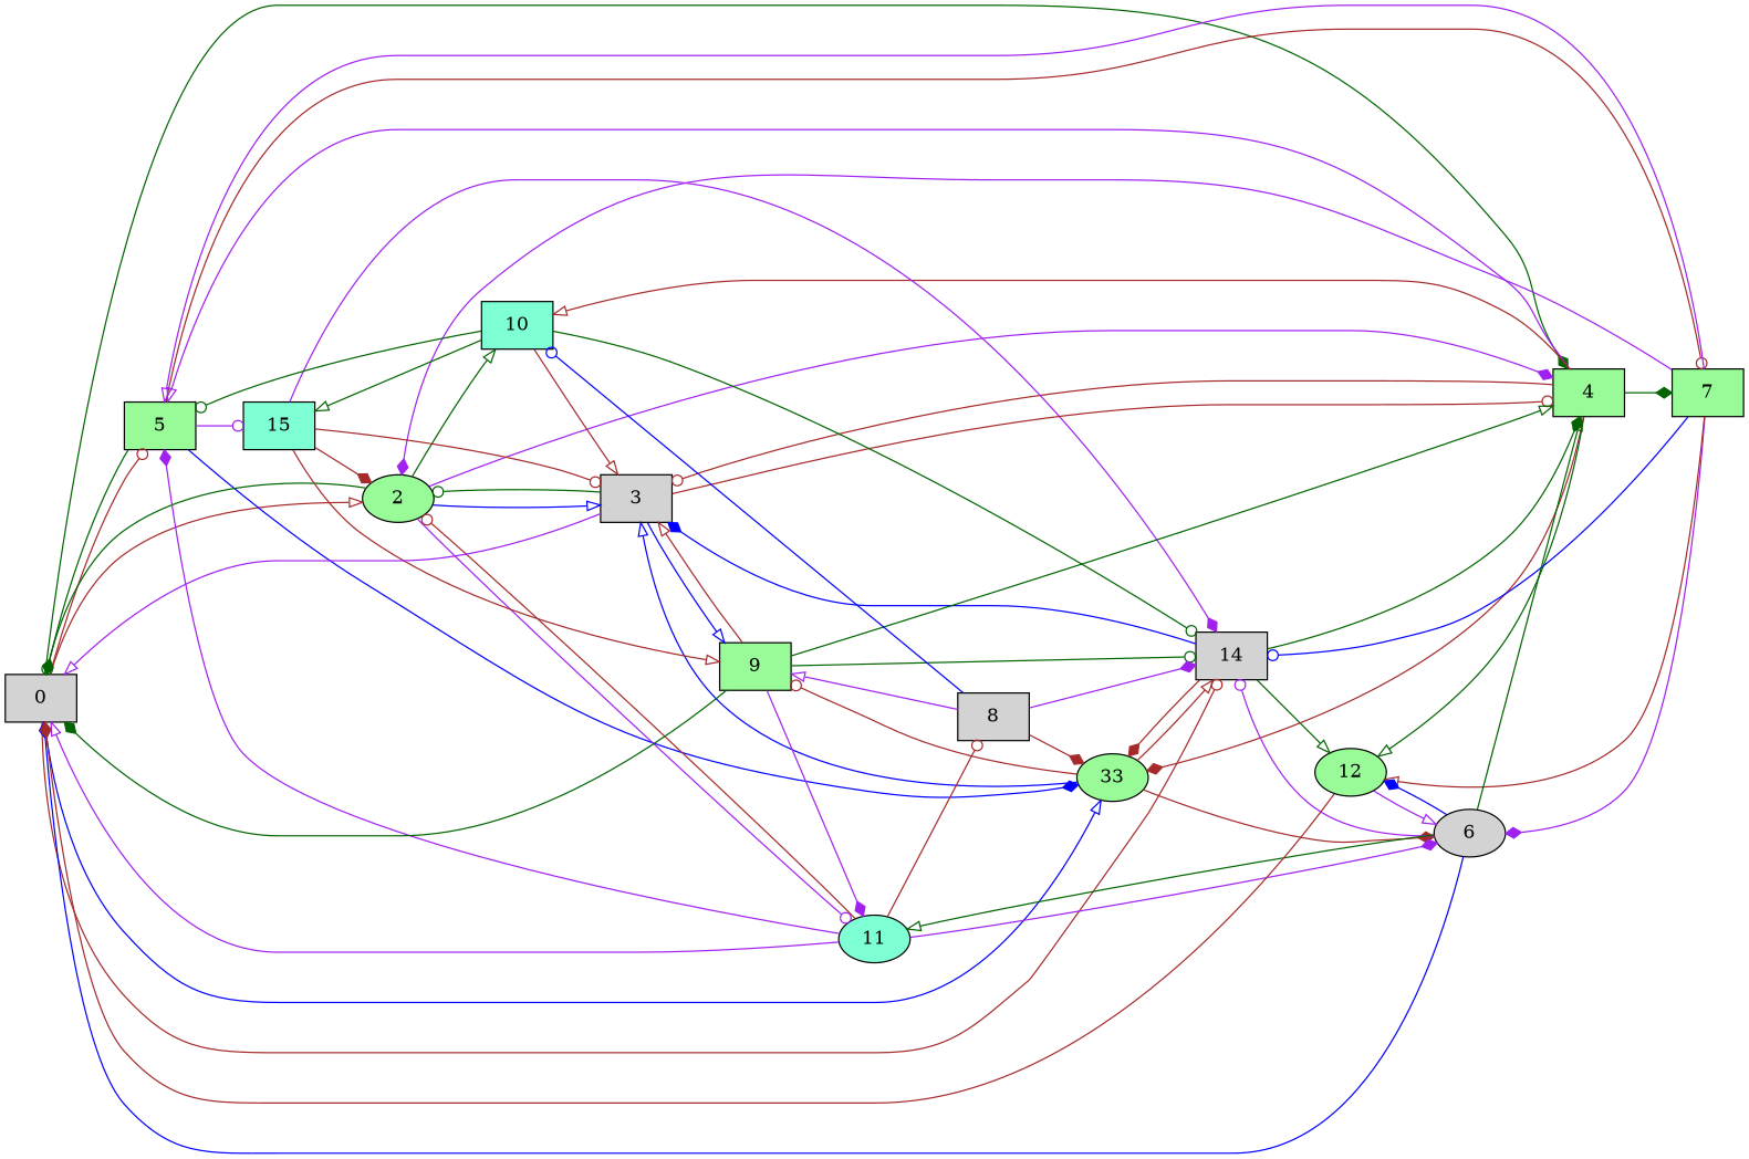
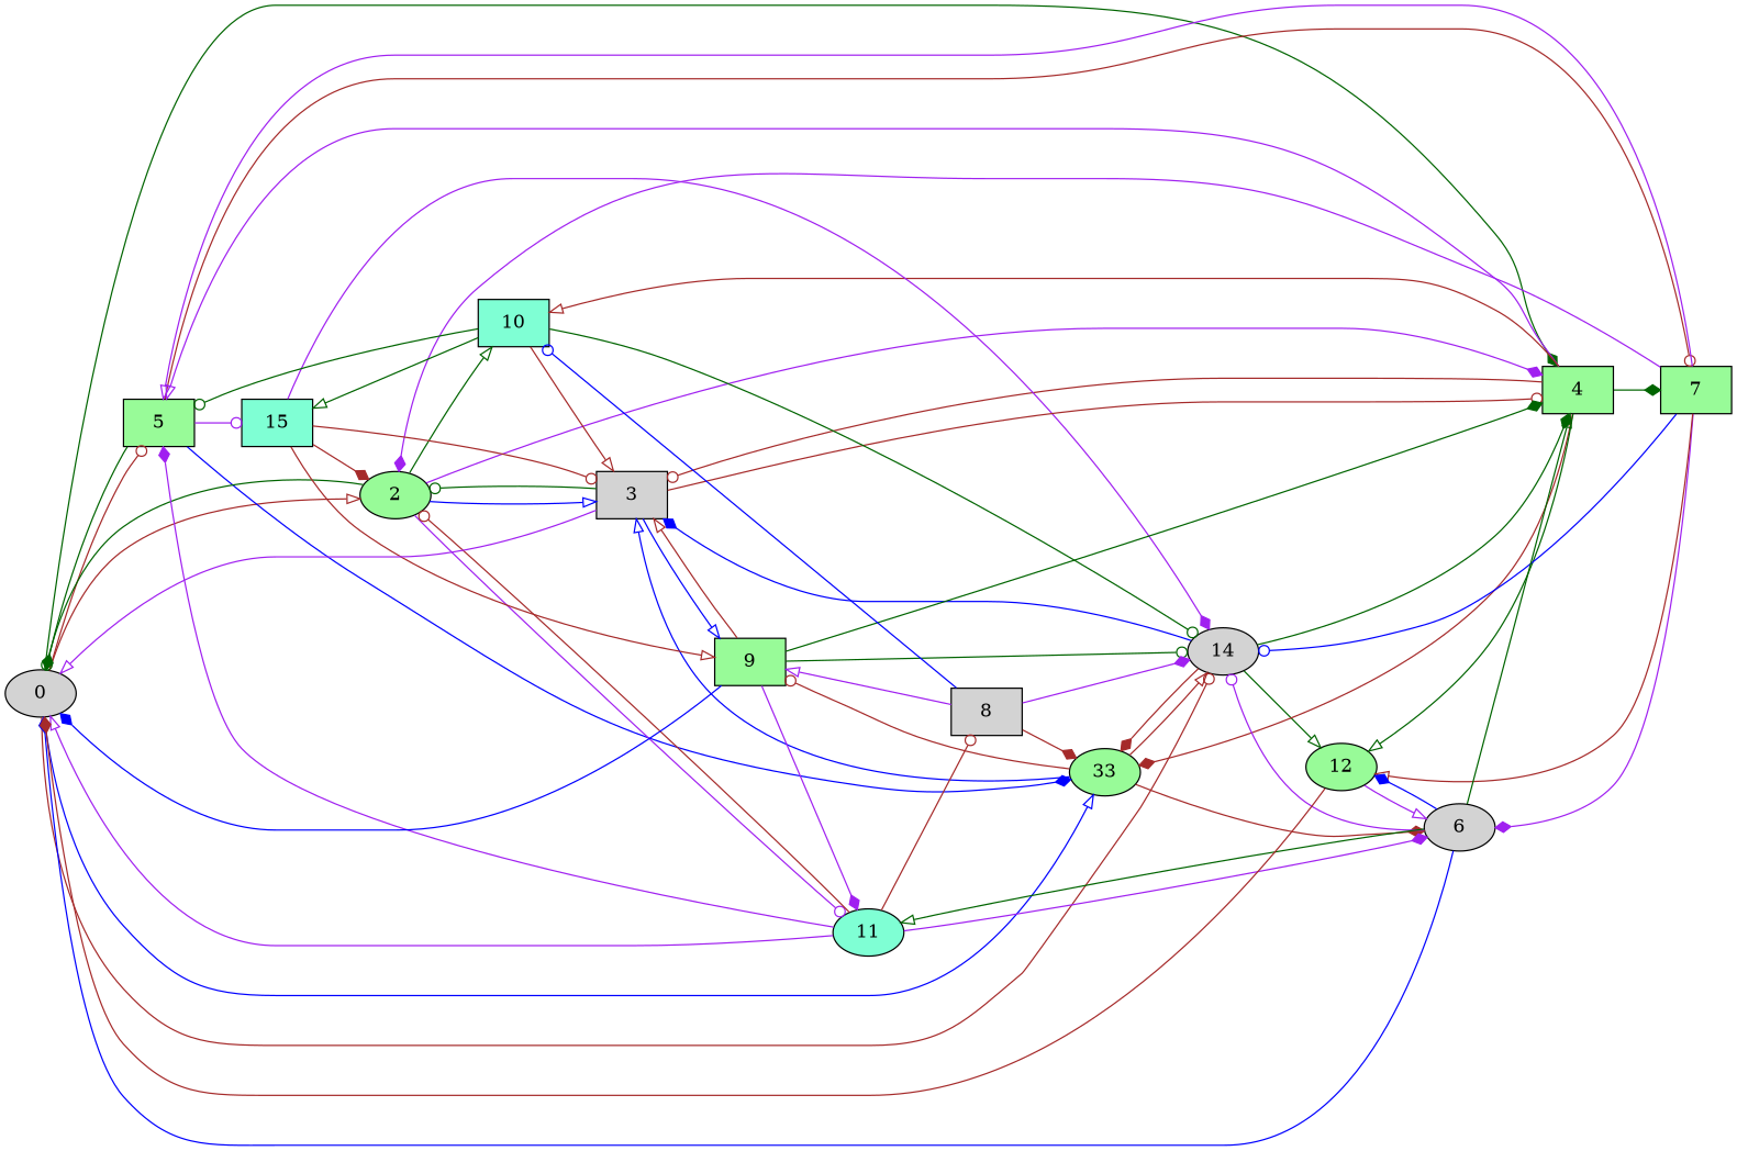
  digraph {
    rankdir=LR
    node [fillcolor=palegreen shape=box style=filled]
    edge [arrowhead=diamond color=brown]
-   0 [fillcolor=lightgrey]
+   0 [fillcolor=lightgrey shape=ellipse]
    5
    2 [shape=ellipse]
    n4 [label=33 shape=ellipse]
-   14 [fillcolor=lightgrey]
+   14 [fillcolor=lightgrey shape=ellipse]
    4
    7
    15 [fillcolor=aquamarine]
    11 [fillcolor=aquamarine shape=ellipse]
    3 [fillcolor=lightgrey]
    10 [fillcolor=aquamarine]
    6 [fillcolor=lightgrey shape=ellipse]
    9
    12 [shape=ellipse]
    8 [fillcolor=lightgrey]
    0 -> 5 [arrowhead=odot]
    0 -> 2 [arrowhead=onormal]
    0 -> n4 [arrowhead=onormal color=blue]
    0 -> 14 [arrowhead=odot]
    0 -> 4 [color=darkgreen]
    5 -> 0 [color=darkgreen]
    5 -> n4 [color=blue]
    5 -> 7 [arrowhead=odot]
    5 -> 15 [arrowhead=odot color=purple]
    2 -> 0 [arrowhead=odot color=darkgreen]
    2 -> 4 [color=purple]
    2 -> 11 [arrowhead=odot color=purple]
    2 -> 3 [arrowhead=onormal color=blue]
    2 -> 10 [arrowhead=onormal color=darkgreen]
    n4 -> 14 [arrowhead=onormal]
    n4 -> 3 [arrowhead=onormal color=blue]
    n4 -> 6
    n4 -> 9 [arrowhead=odot]
    14 -> n4
    14 -> 4 [color=darkgreen]
    14 -> 3 [color=blue]
    14 -> 12 [arrowhead=onormal color=darkgreen]
    4 -> 5 [arrowhead=onormal color=purple]
    4 -> n4
    4 -> 7 [color=darkgreen]
    4 -> 3 [arrowhead=odot]
    4 -> 10 [arrowhead=onormal]
    4 -> 12 [arrowhead=onormal color=darkgreen]
    7 -> 5 [arrowhead=onormal color=purple]
    7 -> 2 [color=purple]
    7 -> 14 [arrowhead=odot color=blue]
    7 -> 6 [color=purple]
    7 -> 12 [arrowhead=onormal]
    15 -> 2
    15 -> 14 [color=purple]
    15 -> 3 [arrowhead=odot]
    15 -> 9 [arrowhead=onormal]
    11 -> 0 [arrowhead=onormal color=purple]
    11 -> 5 [color=purple]
    11 -> 2 [arrowhead=odot]
    11 -> 6 [color=purple]
    11 -> 8 [arrowhead=odot]
    3 -> 0 [arrowhead=onormal color=purple]
    3 -> 2 [arrowhead=odot color=darkgreen]
    3 -> 4 [arrowhead=odot]
    3 -> 9 [arrowhead=onormal color=blue]
    10 -> 5 [arrowhead=odot color=darkgreen]
    10 -> 14 [arrowhead=odot color=darkgreen]
    10 -> 15 [arrowhead=onormal color=darkgreen]
    10 -> 3 [arrowhead=onormal]
    6 -> 0 [color=blue]
    6 -> 14 [arrowhead=odot color=purple]
    6 -> 4 [arrowhead=onormal color=darkgreen]
    6 -> 11 [arrowhead=onormal color=darkgreen]
    6 -> 12 [color=blue]
-   9 -> 0 [color=darkgreen]
+   9 -> 0 [color=blue]
    9 -> 14 [arrowhead=odot color=darkgreen]
-   9 -> 4 [arrowhead=onormal color=darkgreen]
+   9 -> 4 [color=darkgreen]
    9 -> 11 [color=purple]
    9 -> 3 [arrowhead=onormal]
    12 -> 0
    12 -> 6 [arrowhead=onormal color=purple]
    8 -> n4
    8 -> 14 [color=purple]
    8 -> 10 [arrowhead=odot color=blue]
    8 -> 9 [arrowhead=onormal color=purple]
  }
